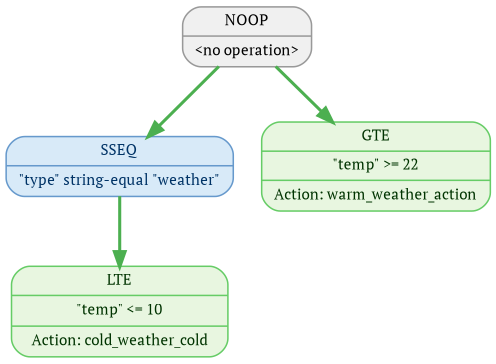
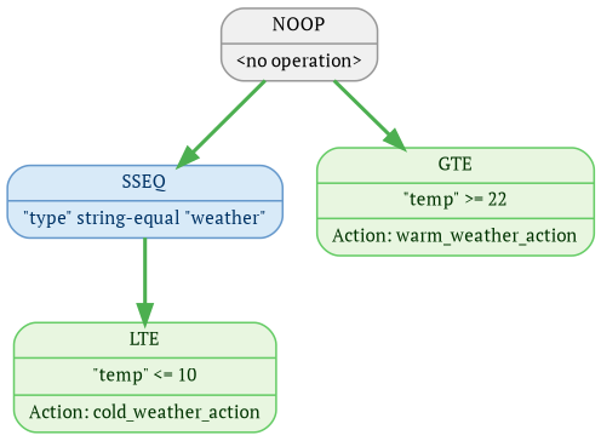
  digraph {
    fontname="PT Serif"
    rankdir=TB
    node [color="#66cc66" fillcolor="#e8f6e0" fontcolor="#003300" fontname="PT Serif" fontsize=10 shape=record style="rounded,filled"]
    edge [color="#4CAF50" fontname="PT Serif" style=bold]
    n1 [color="#999999" fillcolor="#f0f0f0" fontcolor="#000000" label="{<f0> NOOP | <f1> \<no operation\>}"]
    n2 [color="#6699cc" fillcolor="#d8eaf8" fontcolor="#003366" label="{<f0> SSEQ | <f1> \"type\" string-equal \"weather\"}"]
    n3 [label="{<f0> GTE | <f1> \"temp\" \>= 22 | <f2> Action: warm_weather_action}"]
-   n4 [label="{<f0> LTE | <f1> \"temp\" \<= 10 | <f2> Action: cold_weather_cold}"]
+   n4 [label="{<f0> LTE | <f1> \"temp\" \<= 10 | <f2> Action: cold_weather_action}"]
    n1 -> n2
    n1 -> n3
    n2 -> n4
  }
